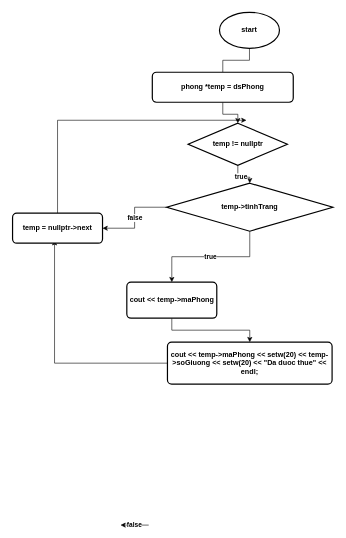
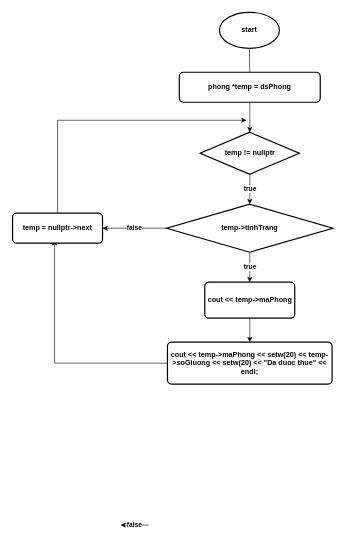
  <mxCell id="0" />
  <mxCell id="1" parent="0" />
  <mxCell id="2" style="edgeStyle=orthogonalEdgeStyle;rounded=0;orthogonalLoop=1;jettySize=auto;html=1;fontStyle=1;endArrow=none;" parent="1" source="3" target="5" edge="1"><mxGeometry relative="1" as="geometry"><mxPoint x="415" y="130" as="targetPoint" /></mxGeometry></mxCell>
  <mxCell id="3" value="start" style="strokeWidth=2;html=1;shape=mxgraph.flowchart.start_1;whiteSpace=wrap;fontStyle=1" parent="1" vertex="1"><mxGeometry x="365" y="20" width="100" height="60" as="geometry" /></mxCell>
  <mxCell id="4" style="edgeStyle=orthogonalEdgeStyle;rounded=0;orthogonalLoop=1;jettySize=auto;html=1;fontStyle=1" parent="1" source="5" target="7" edge="1"><mxGeometry relative="1" as="geometry"><mxPoint x="415.5" y="220" as="targetPoint" /></mxGeometry></mxCell>
- <mxCell id="5" value="phong *temp = dsPhong" style="rounded=1;whiteSpace=wrap;html=1;absoluteArcSize=1;arcSize=14;strokeWidth=2;fontStyle=1" parent="1" vertex="1"><mxGeometry x="253" y="120" width="235" height="50" as="geometry" /></mxCell>
+ <mxCell id="5" value="phong *temp = dsPhong" style="rounded=1;whiteSpace=wrap;html=1;absoluteArcSize=1;arcSize=14;strokeWidth=2;fontStyle=1" parent="1" vertex="1"><mxGeometry x="298" y="120" width="235" height="50" as="geometry" /></mxCell>
  <mxCell id="6" value="true" style="edgeStyle=orthogonalEdgeStyle;rounded=0;orthogonalLoop=1;jettySize=auto;html=1;fontStyle=1" parent="1" source="7" target="10" edge="1"><mxGeometry relative="1" as="geometry"><mxPoint x="415.5" y="350" as="targetPoint" /></mxGeometry></mxCell>
- <mxCell id="7" value="temp != nullptr" style="strokeWidth=2;html=1;shape=mxgraph.flowchart.decision;whiteSpace=wrap;fontStyle=1" parent="1" vertex="1"><mxGeometry x="312.75" y="205" width="165.5" height="70" as="geometry" /></mxCell>
+ <mxCell id="7" value="temp != nullptr" style="strokeWidth=2;html=1;shape=mxgraph.flowchart.decision;whiteSpace=wrap;fontStyle=1" parent="1" vertex="1"><mxGeometry x="332.75" y="220" width="165.5" height="70" as="geometry" /></mxCell>
  <mxCell id="8" value="true" style="edgeStyle=orthogonalEdgeStyle;rounded=0;orthogonalLoop=1;jettySize=auto;html=1;fontStyle=1" parent="1" source="10" target="12" edge="1"><mxGeometry relative="1" as="geometry"><mxPoint x="415.5" y="470" as="targetPoint" /></mxGeometry></mxCell>
  <mxCell id="9" value="false" style="edgeStyle=orthogonalEdgeStyle;rounded=0;orthogonalLoop=1;jettySize=auto;html=1;fontStyle=1" parent="1" source="10" target="17" edge="1"><mxGeometry relative="1" as="geometry"><mxPoint x="200" y="380" as="targetPoint" /></mxGeometry></mxCell>
- <mxCell id="10" value="temp-&amp;gt;tinhTrang" style="strokeWidth=2;html=1;shape=mxgraph.flowchart.decision;whiteSpace=wrap;fontStyle=1" parent="1" vertex="1"><mxGeometry x="277" y="305" width="277" height="80" as="geometry" /></mxCell>
+ <mxCell id="10" value="temp-&amp;gt;tinhTrang" style="strokeWidth=2;html=1;shape=mxgraph.flowchart.decision;whiteSpace=wrap;fontStyle=1" parent="1" vertex="1"><mxGeometry x="277" y="340" width="277" height="80" as="geometry" /></mxCell>
  <mxCell id="11" style="edgeStyle=orthogonalEdgeStyle;rounded=0;orthogonalLoop=1;jettySize=auto;html=1;fontStyle=1;entryX=0.5;entryY=0;entryDx=0;entryDy=0;" parent="1" source="12" target="15" edge="1"><mxGeometry relative="1" as="geometry"><mxPoint x="415.5" y="580" as="targetPoint" /></mxGeometry></mxCell>
- <mxCell id="12" value="cout &amp;lt;&amp;lt; temp-&amp;gt;maPhong" style="rounded=1;whiteSpace=wrap;html=1;absoluteArcSize=1;arcSize=14;strokeWidth=2;fontStyle=1" parent="1" vertex="1"><mxGeometry x="210.5" y="470" width="150" height="60" as="geometry" /></mxCell>
+ <mxCell id="12" value="cout &amp;lt;&amp;lt; temp-&amp;gt;maPhong" style="rounded=1;whiteSpace=wrap;html=1;absoluteArcSize=1;arcSize=14;strokeWidth=2;fontStyle=1" parent="1" vertex="1"><mxGeometry x="340.5" y="470" width="150" height="60" as="geometry" /></mxCell>
  <mxCell id="13" value="false" style="edgeStyle=orthogonalEdgeStyle;rounded=0;orthogonalLoop=1;jettySize=auto;html=1;fontStyle=1" parent="1" edge="1"><mxGeometry relative="1" as="geometry"><mxPoint x="200" y="875" as="targetPoint" /><Array as="points" /><mxPoint x="247" y="875" as="sourcePoint" /></mxGeometry></mxCell>
  <mxCell id="14" style="edgeStyle=orthogonalEdgeStyle;rounded=0;orthogonalLoop=1;jettySize=auto;html=1;fontStyle=1;exitX=0;exitY=0.5;exitDx=0;exitDy=0;" parent="1" source="15" edge="1"><mxGeometry relative="1" as="geometry"><mxPoint x="90" y="400" as="targetPoint" /><Array as="points"><mxPoint x="90" y="605" /></Array></mxGeometry></mxCell>
  <mxCell id="15" value="cout &amp;lt;&amp;lt; temp-&amp;gt;maPhong &amp;lt;&amp;lt; setw(20) &amp;lt;&amp;lt; temp-&amp;gt;soGiuong &amp;lt;&amp;lt; setw(20) &amp;lt;&amp;lt; &quot;Da duoc thue&quot; &amp;lt;&amp;lt; endl;" style="rounded=1;whiteSpace=wrap;html=1;absoluteArcSize=1;arcSize=14;strokeWidth=2;fontStyle=1" parent="1" vertex="1"><mxGeometry x="278.25" y="570" width="274.5" height="70" as="geometry" /></mxCell>
  <mxCell id="16" style="edgeStyle=orthogonalEdgeStyle;rounded=0;orthogonalLoop=1;jettySize=auto;html=1;fontStyle=1" parent="1" source="17" edge="1"><mxGeometry relative="1" as="geometry"><mxPoint x="410" y="200" as="targetPoint" /><Array as="points"><mxPoint x="95" y="200" /></Array></mxGeometry></mxCell>
  <mxCell id="17" value="temp = nullptr-&amp;gt;next" style="rounded=1;whiteSpace=wrap;html=1;absoluteArcSize=1;arcSize=14;strokeWidth=2;fontStyle=1" parent="1" vertex="1"><mxGeometry x="20" y="355" width="150" height="50" as="geometry" /></mxCell>
